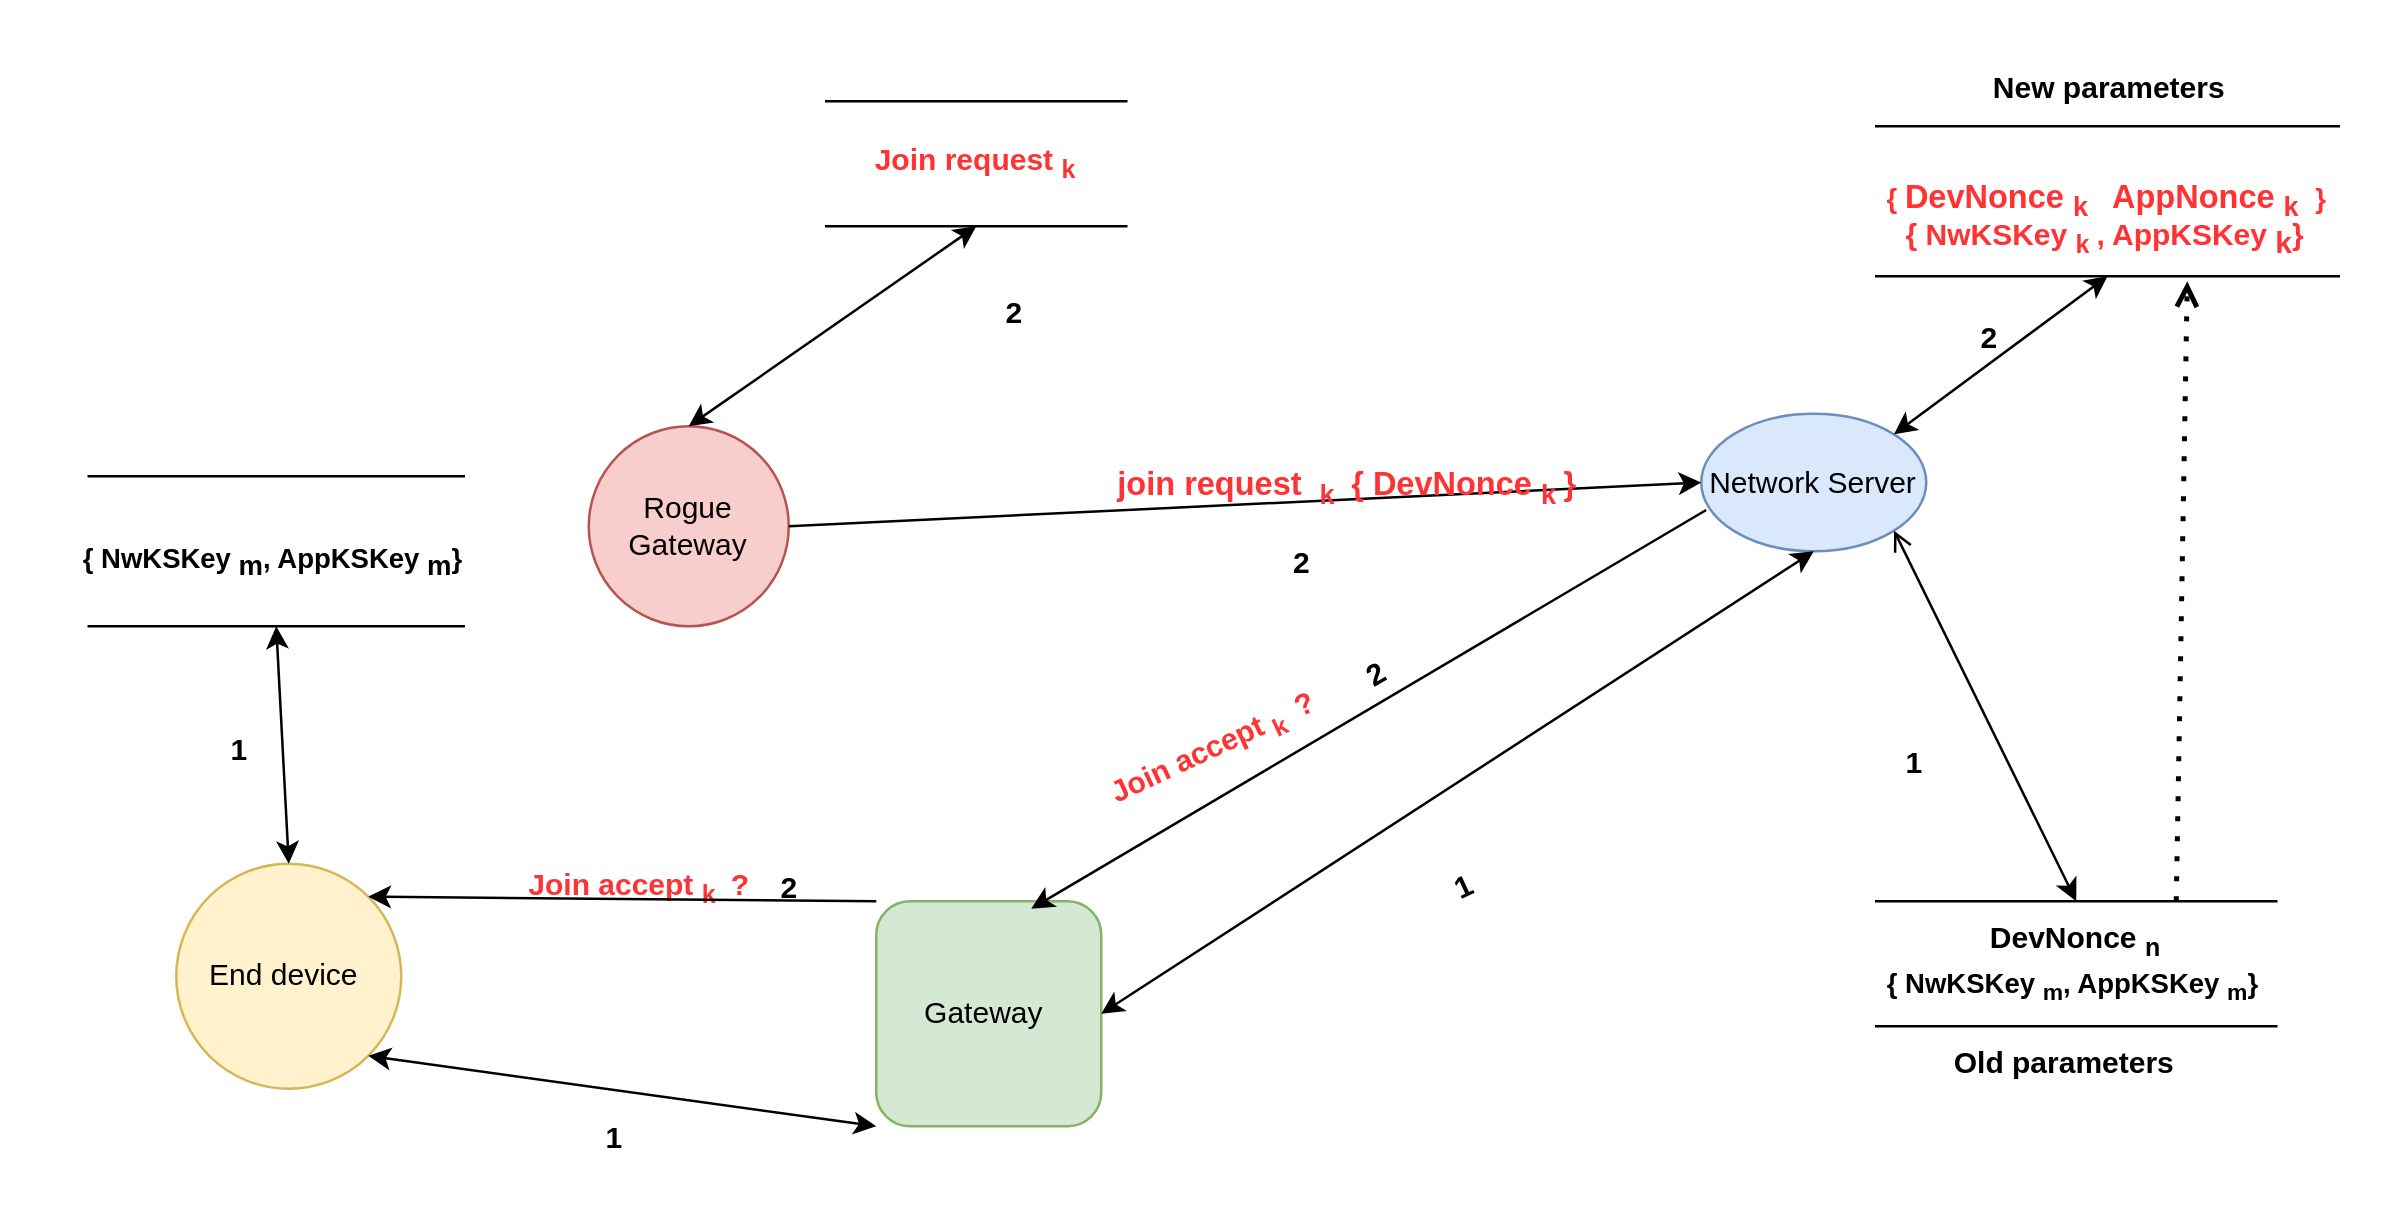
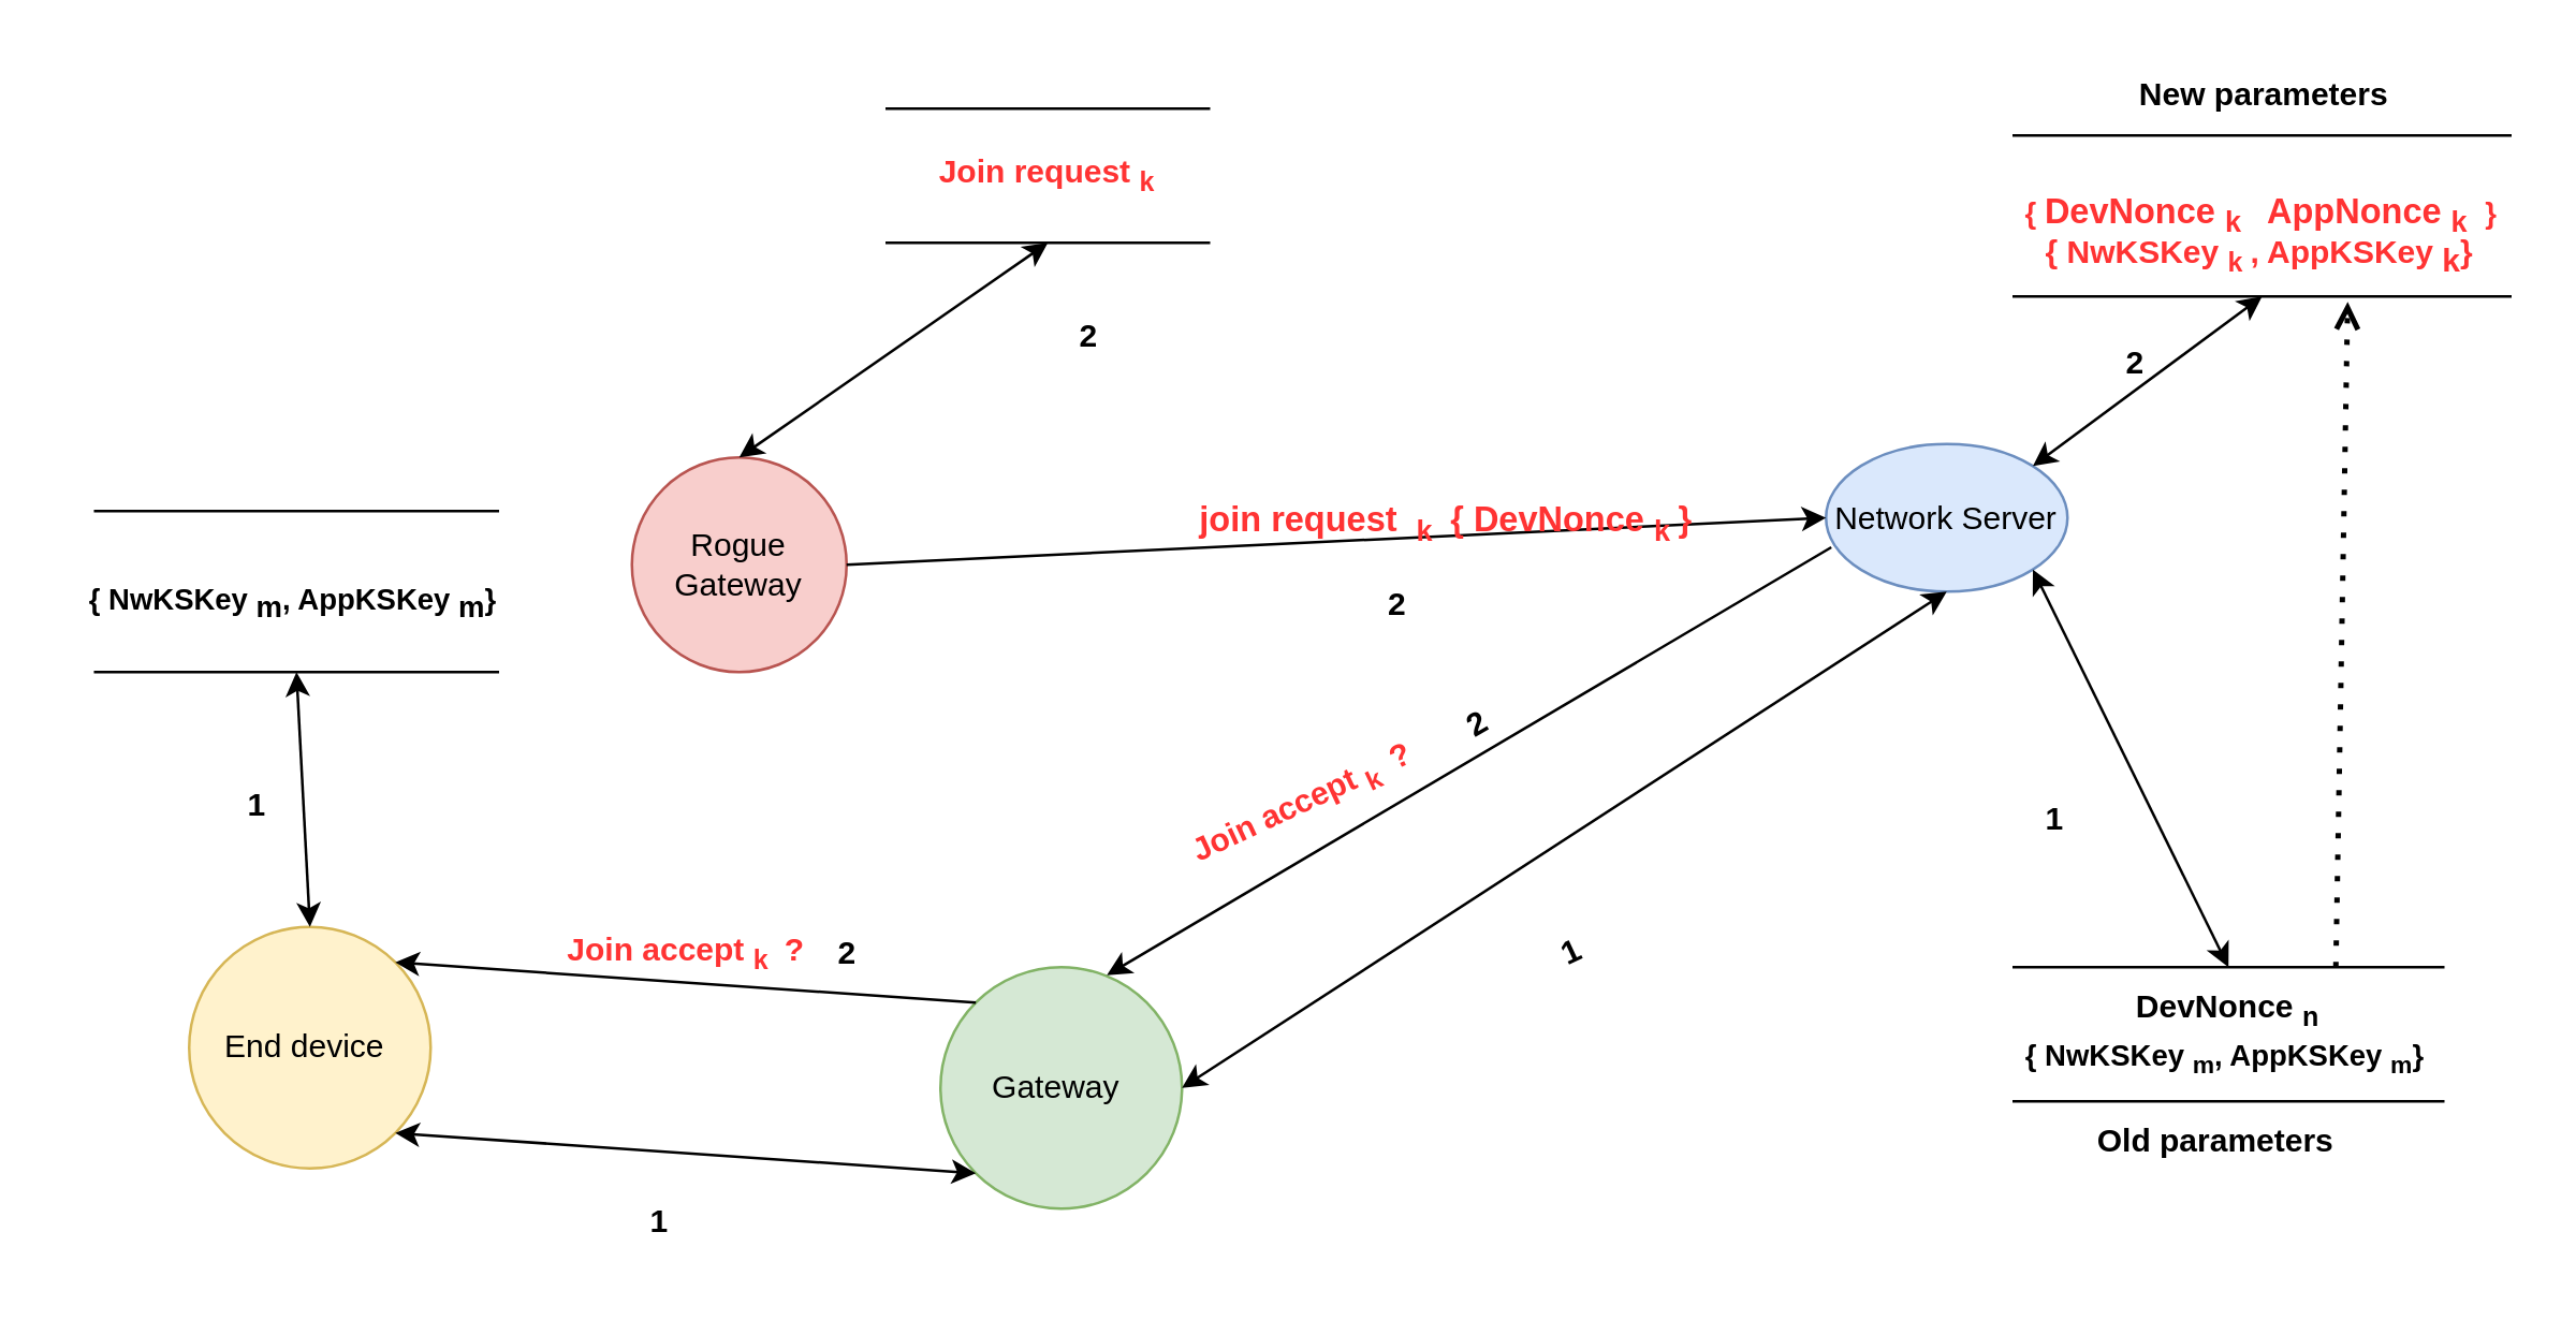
  <mxCell id="0" />
  <mxCell id="1" parent="0" />
  <mxCell id="2" value="&lt;font color=&quot;#ff3333&quot;&gt;&lt;b style=&quot;border-color: var(--border-color); font-size: 13px;&quot;&gt;&lt;b style=&quot;border-color: var(--border-color); font-size: 11px;&quot;&gt;{&amp;nbsp;&lt;/b&gt;DevNonce&amp;nbsp;&lt;sub style=&quot;border-color: var(--border-color);&quot;&gt;k&amp;nbsp; &lt;/sub&gt;&lt;span style=&quot;border-color: var(--border-color);&quot;&gt;&amp;nbsp;AppNonce &lt;sub&gt;k&amp;nbsp;&lt;/sub&gt;&amp;nbsp;&lt;/span&gt;&lt;/b&gt;&lt;b style=&quot;border-color: var(--border-color); font-size: 11px;&quot;&gt;}&lt;/b&gt;&lt;/font&gt;" style="shape=partialRectangle;whiteSpace=wrap;html=1;left=0;right=0;fillColor=none;" vertex="1" parent="1"><mxGeometry x="750" y="50" width="185" height="60" as="geometry" /></mxCell>
  <mxCell id="3" value="" style="shape=partialRectangle;whiteSpace=wrap;html=1;left=0;right=0;fillColor=none;fontSize=10;" vertex="1" parent="1"><mxGeometry x="35" y="190" width="150" height="60" as="geometry" /></mxCell>
  <mxCell id="4" value="Rogue Gateway" style="ellipse;whiteSpace=wrap;html=1;aspect=fixed;fillColor=#f8cecc;strokeColor=#b85450;" vertex="1" parent="1"><mxGeometry x="235" y="170" width="80" height="80" as="geometry" /></mxCell>
  <mxCell id="5" value="Network Server" style="ellipse;whiteSpace=wrap;html=1;aspect=fixed;fillColor=#dae8fc;strokeColor=#6c8ebf;" vertex="1" parent="1"><mxGeometry x="680" y="165" width="90" height="55" as="geometry" /></mxCell>
  <mxCell id="6" value="" style="endArrow=classic;html=1;fontColor=#FF3333;rounded=0;exitX=1;exitY=0.5;exitDx=0;exitDy=0;entryX=0;entryY=0.5;entryDx=0;entryDy=0;" edge="1" parent="1" source="4" target="5"><mxGeometry width="50" height="50" relative="1" as="geometry"><mxPoint x="550" y="380" as="sourcePoint" /><mxPoint x="600" y="330" as="targetPoint" /></mxGeometry></mxCell>
  <mxCell id="7" value="&lt;font color=&quot;#ff3333&quot; style=&quot;font-size: 13px;&quot;&gt;&lt;b&gt;join request&amp;nbsp; &lt;sub&gt;k&amp;nbsp;&lt;/sub&gt;&amp;nbsp;{ DevNonce&amp;nbsp;&lt;sub style=&quot;border-color: var(--border-color);&quot;&gt;k&amp;nbsp;&lt;/sub&gt;}&amp;nbsp;&lt;/b&gt;&lt;/font&gt;" style="text;html=1;align=center;verticalAlign=middle;resizable=0;points=[];autosize=1;strokeColor=none;fillColor=none;" vertex="1" parent="1"><mxGeometry x="435" y="180" width="210" height="30" as="geometry" /></mxCell>
  <mxCell id="8" value="&lt;b&gt;DevNonce &lt;sub&gt;n&lt;br&gt;&lt;br&gt;&lt;/sub&gt;&lt;/b&gt;" style="shape=partialRectangle;whiteSpace=wrap;html=1;left=0;right=0;fillColor=none;" vertex="1" parent="1"><mxGeometry x="750" y="360" width="160" height="50" as="geometry" /></mxCell>
- <mxCell id="9" value="" style="endArrow=open;startArrow=classic;html=1;fontColor=#FF3333;rounded=0;exitX=0.5;exitY=0;exitDx=0;exitDy=0;entryX=1;entryY=1;entryDx=0;entryDy=0;" edge="1" parent="1" source="8" target="5"><mxGeometry width="50" height="50" relative="1" as="geometry"><mxPoint x="720" y="340" as="sourcePoint" /><mxPoint x="720" y="250" as="targetPoint" /></mxGeometry></mxCell>
- <mxCell id="10" value="Gateway&amp;nbsp;" style="whiteSpace=wrap;html=1;aspect=fixed;fillColor=#d5e8d4;strokeColor=#82b366;rounded=1;" vertex="1" parent="1"><mxGeometry x="350" y="360" width="90" height="90" as="geometry" /></mxCell>
+ <mxCell id="9" value="" style="endArrow=classic;startArrow=classic;html=1;fontColor=#FF3333;rounded=0;exitX=0.5;exitY=0;exitDx=0;exitDy=0;entryX=1;entryY=1;entryDx=0;entryDy=0;" edge="1" parent="1" source="8" target="5"><mxGeometry width="50" height="50" relative="1" as="geometry"><mxPoint x="720" y="340" as="sourcePoint" /><mxPoint x="720" y="250" as="targetPoint" /></mxGeometry></mxCell>
+ <mxCell id="10" value="Gateway&amp;nbsp;" style="ellipse;whiteSpace=wrap;html=1;aspect=fixed;fillColor=#d5e8d4;strokeColor=#82b366;" vertex="1" parent="1"><mxGeometry x="350" y="360" width="90" height="90" as="geometry" /></mxCell>
  <mxCell id="11" value="End device&amp;nbsp;" style="ellipse;whiteSpace=wrap;html=1;aspect=fixed;fillColor=#fff2cc;strokeColor=#d6b656;" vertex="1" parent="1"><mxGeometry x="70" y="345" width="90" height="90" as="geometry" /></mxCell>
  <mxCell id="12" value="&lt;b&gt;&lt;font color=&quot;#ff3333&quot;&gt;Join request &lt;sub&gt;k&lt;/sub&gt;&lt;/font&gt;&lt;/b&gt;" style="shape=partialRectangle;whiteSpace=wrap;html=1;left=0;right=0;fillColor=none;" vertex="1" parent="1"><mxGeometry x="330" y="40" width="120" height="50" as="geometry" /></mxCell>
  <mxCell id="13" value="" style="endArrow=classic;startArrow=classic;html=1;fontColor=#FF3333;rounded=0;exitX=0.5;exitY=0;exitDx=0;exitDy=0;entryX=0.5;entryY=1;entryDx=0;entryDy=0;" edge="1" parent="1" source="4" target="12"><mxGeometry width="50" height="50" relative="1" as="geometry"><mxPoint x="710" y="270" as="sourcePoint" /><mxPoint x="760" y="220" as="targetPoint" /></mxGeometry></mxCell>
  <mxCell id="14" value="&lt;b&gt;&lt;span style=&quot;border-color: var(--border-color); font-size: 11px;&quot;&gt;{&amp;nbsp;&lt;/span&gt;NwKSKey &lt;sub style=&quot;font-size: 11px;&quot;&gt;m&lt;/sub&gt;, AppKSKey &lt;sub style=&quot;font-size: 11px;&quot;&gt;m&lt;/sub&gt;&lt;span style=&quot;border-color: var(--border-color); font-size: 11px;&quot;&gt;}&amp;nbsp;&lt;/span&gt;&lt;/b&gt;" style="text;html=1;align=center;verticalAlign=middle;resizable=0;points=[];autosize=1;strokeColor=none;fillColor=none;fontSize=11;" vertex="1" parent="1"><mxGeometry x="20" y="210" width="180" height="30" as="geometry" /></mxCell>
  <mxCell id="15" value="&lt;b style=&quot;font-size: 11px;&quot;&gt;&lt;span style=&quot;border-color: var(--border-color);&quot;&gt;{&amp;nbsp;&lt;/span&gt;NwKSKey &lt;sub style=&quot;&quot;&gt;m&lt;/sub&gt;, AppKSKey &lt;sub style=&quot;&quot;&gt;m&lt;/sub&gt;&lt;span style=&quot;border-color: var(--border-color);&quot;&gt;}&amp;nbsp;&lt;/span&gt;&lt;/b&gt;" style="text;html=1;align=center;verticalAlign=middle;resizable=0;points=[];autosize=1;strokeColor=none;fillColor=none;fontSize=9;" vertex="1" parent="1"><mxGeometry x="740" y="380" width="180" height="30" as="geometry" /></mxCell>
  <mxCell id="16" value="" style="endArrow=classic;startArrow=classic;html=1;fontColor=#FF3333;rounded=0;exitX=1;exitY=1;exitDx=0;exitDy=0;entryX=0;entryY=1;entryDx=0;entryDy=0;" edge="1" parent="1" source="11" target="10"><mxGeometry width="50" height="50" relative="1" as="geometry"><mxPoint x="550" y="460" as="sourcePoint" /><mxPoint x="600" y="410" as="targetPoint" /></mxGeometry></mxCell>
  <mxCell id="17" value="&lt;b&gt;1&lt;/b&gt;" style="text;html=1;align=center;verticalAlign=middle;resizable=0;points=[];autosize=1;strokeColor=none;fillColor=none;" vertex="1" parent="1"><mxGeometry x="230" y="440" width="30" height="30" as="geometry" /></mxCell>
  <mxCell id="18" value="" style="endArrow=classic;startArrow=classic;html=1;fontColor=#FF3333;rounded=0;exitX=1;exitY=0.5;exitDx=0;exitDy=0;entryX=0.5;entryY=1;entryDx=0;entryDy=0;" edge="1" parent="1" source="10" target="5"><mxGeometry width="50" height="50" relative="1" as="geometry"><mxPoint x="550" y="460" as="sourcePoint" /><mxPoint x="600" y="410" as="targetPoint" /></mxGeometry></mxCell>
  <mxCell id="19" value="&lt;b&gt;1&lt;/b&gt;" style="text;html=1;align=center;verticalAlign=middle;resizable=0;points=[];autosize=1;strokeColor=none;fillColor=none;rotation=-25;" vertex="1" parent="1"><mxGeometry x="570" y="340" width="30" height="30" as="geometry" /></mxCell>
  <mxCell id="20" value="" style="endArrow=classic;startArrow=classic;html=1;fontColor=#FF3333;rounded=0;exitX=0.5;exitY=0;exitDx=0;exitDy=0;entryX=0.5;entryY=1;entryDx=0;entryDy=0;" edge="1" parent="1" source="11" target="3"><mxGeometry width="50" height="50" relative="1" as="geometry"><mxPoint x="550" y="460" as="sourcePoint" /><mxPoint x="600" y="410" as="targetPoint" /></mxGeometry></mxCell>
  <mxCell id="21" value="&lt;b&gt;2&lt;/b&gt;" style="text;html=1;align=center;verticalAlign=middle;resizable=0;points=[];autosize=1;strokeColor=none;fillColor=none;" vertex="1" parent="1"><mxGeometry x="505" y="210" width="30" height="30" as="geometry" /></mxCell>
  <mxCell id="22" value="&lt;b style=&quot;font-size: 12px;&quot;&gt;&lt;font style=&quot;font-size: 12px;&quot; color=&quot;#ff3333&quot;&gt;&lt;span style=&quot;border-color: var(--border-color);&quot;&gt;{&amp;nbsp;&lt;/span&gt;NwKSKey &lt;sub style=&quot;&quot;&gt;k&amp;nbsp;&lt;/sub&gt;, AppKSKey &lt;sub&gt;&lt;font style=&quot;font-size: 12px;&quot;&gt;k&lt;/font&gt;&lt;/sub&gt;&lt;span style=&quot;border-color: var(--border-color);&quot;&gt;}&amp;nbsp;&lt;/span&gt;&lt;/font&gt;&lt;/b&gt;" style="text;html=1;align=center;verticalAlign=middle;resizable=0;points=[];autosize=1;strokeColor=none;fillColor=none;fontSize=11;" vertex="1" parent="1"><mxGeometry x="747.5" y="80" width="190" height="30" as="geometry" /></mxCell>
  <mxCell id="23" value="&lt;b&gt;1&lt;/b&gt;" style="text;html=1;align=center;verticalAlign=middle;resizable=0;points=[];autosize=1;strokeColor=none;fillColor=none;" vertex="1" parent="1"><mxGeometry x="750" y="290" width="30" height="30" as="geometry" /></mxCell>
  <mxCell id="24" value="" style="endArrow=classic;startArrow=classic;html=1;fontColor=#FF3333;rounded=0;exitX=1;exitY=0;exitDx=0;exitDy=0;entryX=0.5;entryY=1;entryDx=0;entryDy=0;" edge="1" parent="1" source="5" target="2"><mxGeometry width="50" height="50" relative="1" as="geometry"><mxPoint x="550" y="320" as="sourcePoint" /><mxPoint x="880" y="150" as="targetPoint" /></mxGeometry></mxCell>
  <mxCell id="25" value="&lt;b&gt;2&lt;/b&gt;" style="text;html=1;align=center;verticalAlign=middle;resizable=0;points=[];autosize=1;strokeColor=none;fillColor=none;" vertex="1" parent="1"><mxGeometry x="780" y="120" width="30" height="30" as="geometry" /></mxCell>
  <mxCell id="26" value="" style="endArrow=open;dashed=1;html=1;dashPattern=1 3;strokeWidth=2;rounded=0;entryX=0.668;entryY=1.067;entryDx=0;entryDy=0;entryPerimeter=0;exitX=0.75;exitY=0;exitDx=0;exitDy=0;" edge="1" parent="1" source="8" target="22"><mxGeometry width="50" height="50" relative="1" as="geometry"><mxPoint x="550" y="320" as="sourcePoint" /><mxPoint x="600" y="270" as="targetPoint" /></mxGeometry></mxCell>
  <mxCell id="27" value="&lt;b&gt;Old parameters&lt;/b&gt;" style="text;html=1;align=center;verticalAlign=middle;resizable=0;points=[];autosize=1;strokeColor=none;fillColor=none;" vertex="1" parent="1"><mxGeometry x="770" y="410" width="110" height="30" as="geometry" /></mxCell>
  <mxCell id="28" value="&lt;b&gt;New parameters&lt;/b&gt;" style="text;html=1;align=center;verticalAlign=middle;resizable=0;points=[];autosize=1;strokeColor=none;fillColor=none;" vertex="1" parent="1"><mxGeometry x="782.5" y="20" width="120" height="30" as="geometry" /></mxCell>
  <mxCell id="29" value="&lt;b&gt;&lt;font color=&quot;#ff3333&quot;&gt;Join accept &lt;sub&gt;k&amp;nbsp;&lt;/sub&gt;&amp;nbsp;?&lt;/font&gt;&lt;/b&gt;" style="text;html=1;align=center;verticalAlign=middle;resizable=0;points=[];autosize=1;strokeColor=none;fillColor=none;rotation=-25;" vertex="1" parent="1"><mxGeometry x="430" y="285" width="110" height="30" as="geometry" /></mxCell>
  <mxCell id="30" value="&lt;b&gt;2&lt;/b&gt;" style="text;html=1;align=center;verticalAlign=middle;resizable=0;points=[];autosize=1;strokeColor=none;fillColor=none;rotation=-30;" vertex="1" parent="1"><mxGeometry x="535" y="255" width="30" height="30" as="geometry" /></mxCell>
  <mxCell id="31" value="&lt;b&gt;2&lt;/b&gt;" style="text;html=1;align=center;verticalAlign=middle;resizable=0;points=[];autosize=1;strokeColor=none;fillColor=none;" vertex="1" parent="1"><mxGeometry x="300" y="340" width="30" height="30" as="geometry" /></mxCell>
  <mxCell id="32" value="&lt;b&gt;1&lt;/b&gt;" style="text;html=1;align=center;verticalAlign=middle;resizable=0;points=[];autosize=1;strokeColor=none;fillColor=none;" vertex="1" parent="1"><mxGeometry x="80" y="285" width="30" height="30" as="geometry" /></mxCell>
  <mxCell id="33" value="&lt;b&gt;&lt;font color=&quot;#ff3333&quot;&gt;Join accept &lt;sub&gt;k&amp;nbsp;&lt;/sub&gt;&amp;nbsp;?&lt;/font&gt;&lt;/b&gt;" style="text;html=1;align=center;verticalAlign=middle;resizable=0;points=[];autosize=1;strokeColor=none;fillColor=none;rotation=0;" vertex="1" parent="1"><mxGeometry x="199.996" y="339.999" width="110" height="30" as="geometry" /></mxCell>
  <mxCell id="34" value="&lt;b&gt;2&lt;/b&gt;" style="text;html=1;align=center;verticalAlign=middle;resizable=0;points=[];autosize=1;strokeColor=none;fillColor=none;" vertex="1" parent="1"><mxGeometry x="390" y="110" width="30" height="30" as="geometry" /></mxCell>
  <mxCell id="35" value="" style="endArrow=classic;html=1;rounded=0;exitX=0;exitY=0;exitDx=0;exitDy=0;entryX=1;entryY=0;entryDx=0;entryDy=0;" edge="1" parent="1" source="10" target="11"><mxGeometry width="50" height="50" relative="1" as="geometry"><mxPoint x="550" y="320" as="sourcePoint" /><mxPoint x="600" y="270" as="targetPoint" /></mxGeometry></mxCell>
  <mxCell id="36" value="" style="endArrow=classic;html=1;rounded=0;exitX=0.022;exitY=0.7;exitDx=0;exitDy=0;exitPerimeter=0;entryX=0.689;entryY=0.033;entryDx=0;entryDy=0;entryPerimeter=0;" edge="1" parent="1" source="5" target="10"><mxGeometry width="50" height="50" relative="1" as="geometry"><mxPoint x="550" y="320" as="sourcePoint" /><mxPoint x="600" y="270" as="targetPoint" /></mxGeometry></mxCell>
